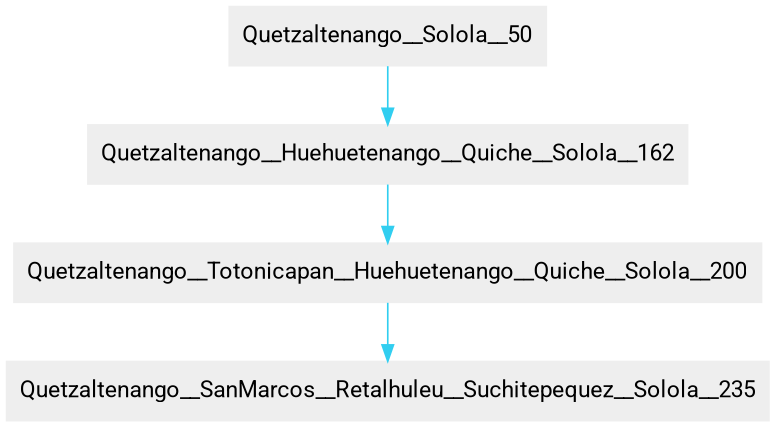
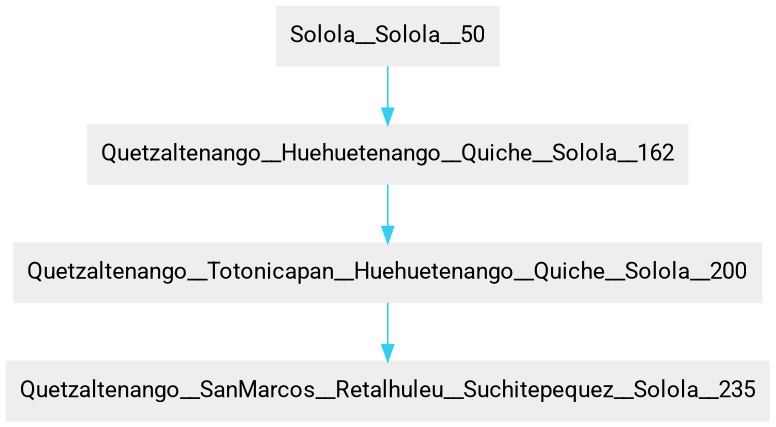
  digraph {
    rankdir=TB
    fontname=Roboto
    node [color="#EEEEEE" fillcolor="#EEEEEE" shape=rectangle style=filled fontname=Roboto]
    edge [color="#31CEF0" fontname=Roboto]
-   Quetzaltenango__Solola__50
+   Quetzaltenango__Solola__50 [label=Solola__Solola__50]
    Quetzaltenango__Huehuetenango__Quiche__Solola__162
    Quetzaltenango__Totonicapan__Huehuetenango__Quiche__Solola__200
    Quetzaltenango__SanMarcos__Retalhuleu__Suchitepequez__Solola__235
    Quetzaltenango__Solola__50 -> Quetzaltenango__Huehuetenango__Quiche__Solola__162
    Quetzaltenango__Huehuetenango__Quiche__Solola__162 -> Quetzaltenango__Totonicapan__Huehuetenango__Quiche__Solola__200
    Quetzaltenango__Totonicapan__Huehuetenango__Quiche__Solola__200 -> Quetzaltenango__SanMarcos__Retalhuleu__Suchitepequez__Solola__235
  }
